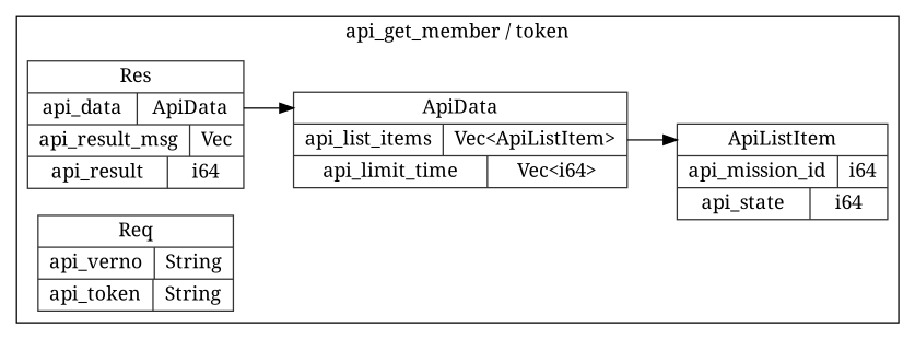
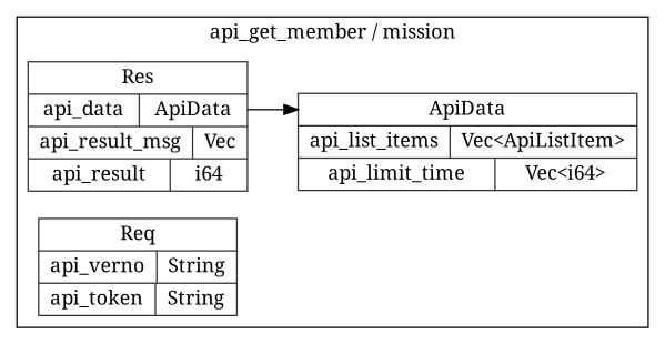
  digraph {
    fontname="Noto Serif"
    rankdir=LR
    node [color=gray20 fontname="Noto Serif" shape=record style=solid]
    edge [fontname="Noto Serif"]
-   n1 [label="<ApiListItem> ApiListItem  | { api_mission_id | <api_mission_id> i64 } | { api_state | <api_state> i64 }"]
    n2 [label="<Res> Res  | { api_data | <api_data> ApiData } | { api_result_msg | <api_result_msg> Vec } | { api_result | <api_result> i64 }"]
    n3 [label="<ApiData> ApiData  | { api_list_items | <api_list_items> Vec\<ApiListItem\> } | { api_limit_time | <api_limit_time> Vec\<i64\> }"]
    n4 [label="<Req> Req  | { api_verno | <api_verno> String } | { api_token | <api_token> String }"]
    subgraph cluster_1 {
-     label="api_get_member / token"
-     n1
+     label="api_get_member / mission"
      n2
      n3
      n4
    }
    n2 -> n3 [headport="ApiData:w" tailport="api_data:e"]
-   n3 -> n1 [headport="ApiListItem:w" tailport="api_list_items:e"]
  }
